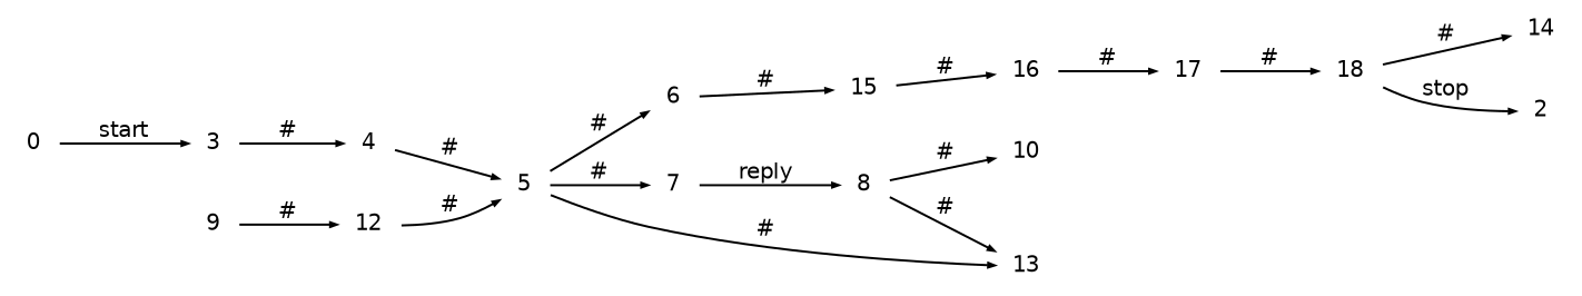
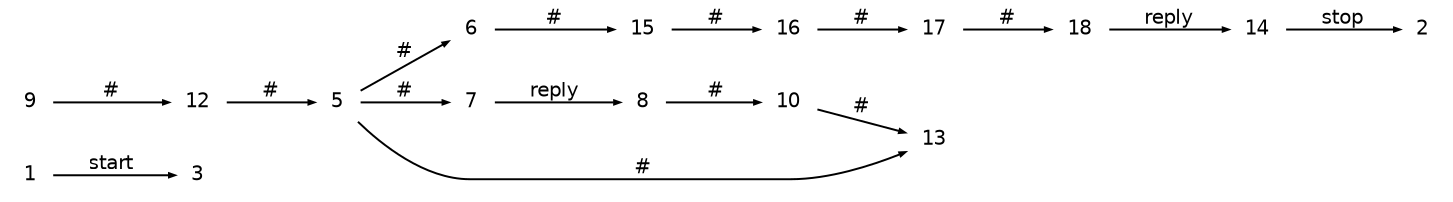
  digraph {
    rankdir=LR
    node [fontname=Helvetica fontsize=10 shape=plaintext]
    edge [arrowsize=0.3 fontname=Helvetica fontsize=10]
-   1 [height=.2 width=.3 label=0]
+   1 [height=.2 width=.3]
    3 [height=.2 width=.3]
-   4 [height=.2 width=.3]
    5 [height=.2 width=.3]
    6 [height=.2 width=.3]
    7 [height=.2 width=.3]
    13 [height=.2 width=.3]
    15 [height=.2 width=.3]
    8 [height=.2 width=.3]
    16 [height=.2 width=.3]
    10 [height=.2 width=.3]
    17 [height=.2 width=.3]
    9 [height=.2 width=.3]
    12 [height=.2 width=.3]
    14 [height=.2 width=.3]
    2 [height=.2 width=.3]
    18 [height=.2 width=.3]
    1 -> 3 [label=start]
-   3 -> 4 [label="#"]
-   4 -> 5 [label="#"]
    5 -> 6 [label="#"]
    5 -> 7 [label="#"]
    5 -> 13 [label="#"]
    6 -> 15 [label="#"]
    7 -> 8 [label=reply]
    15 -> 16 [label="#"]
-   8 -> 13 [label="#"]
+   10 -> 13 [label="#"]
    8 -> 10 [label="#"]
    16 -> 17 [label="#"]
    17 -> 18 [label="#"]
    9 -> 12 [label="#"]
    12 -> 5 [label="#"]
-   18 -> 2 [label=stop]
-   18 -> 14 [label="#"]
+   14 -> 2 [label=stop]
+   18 -> 14 [label=reply]
  }
